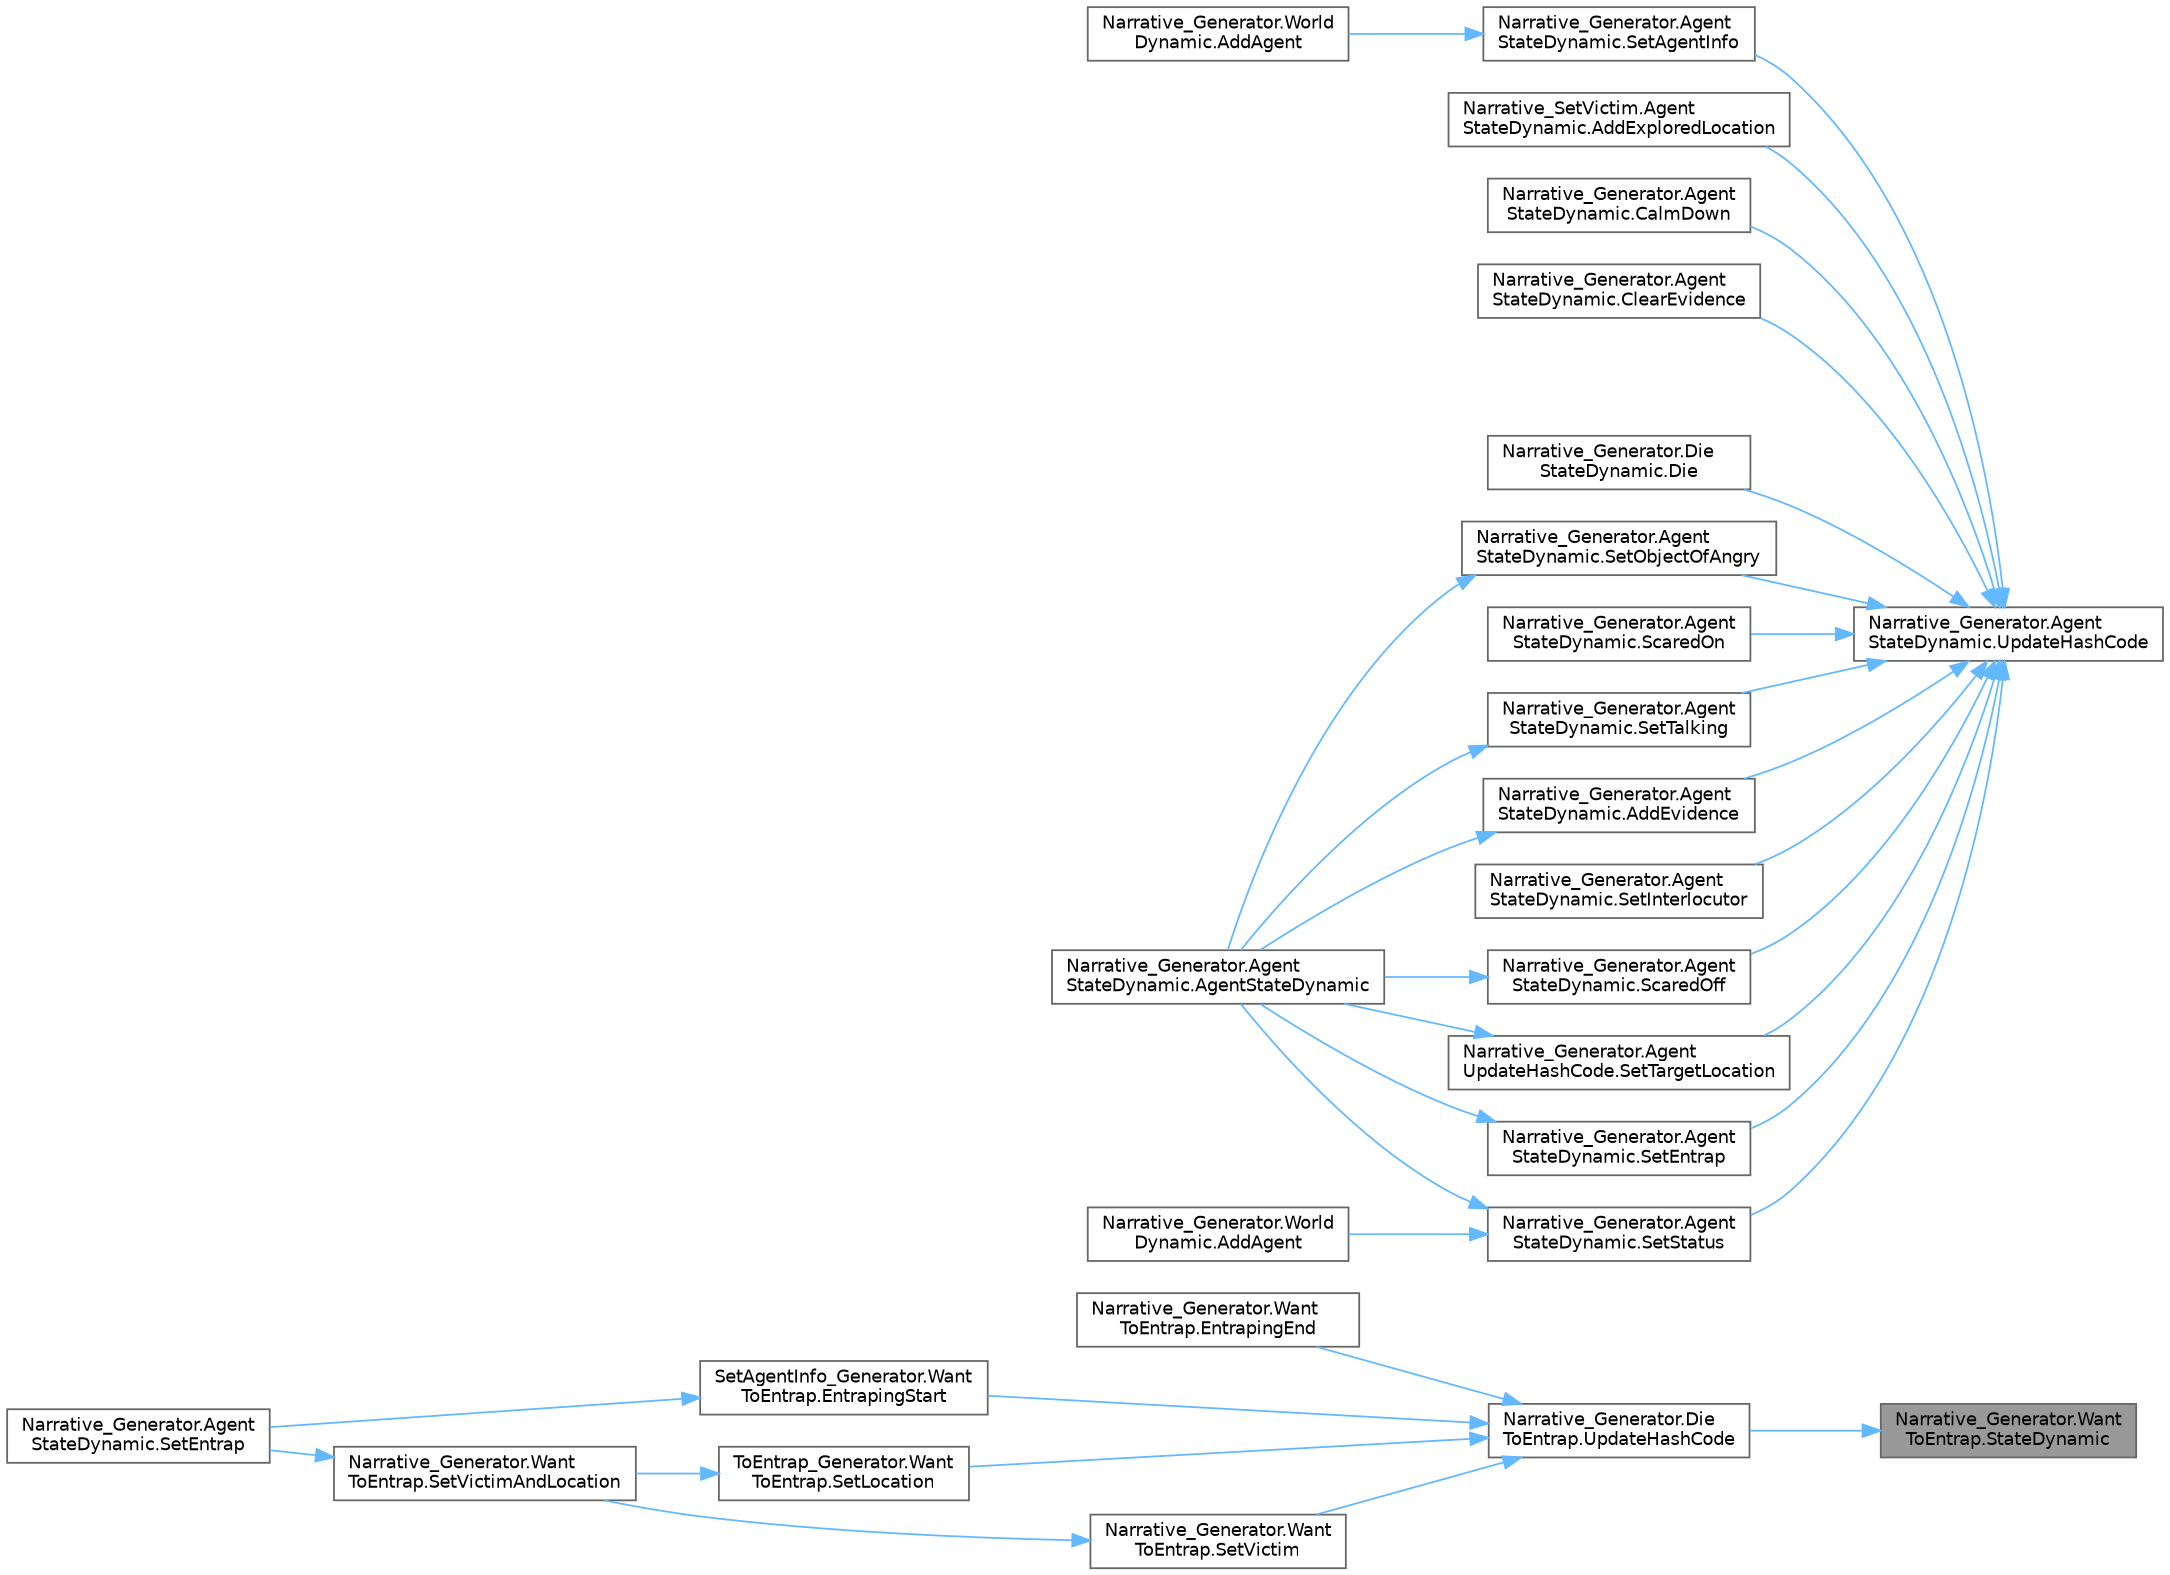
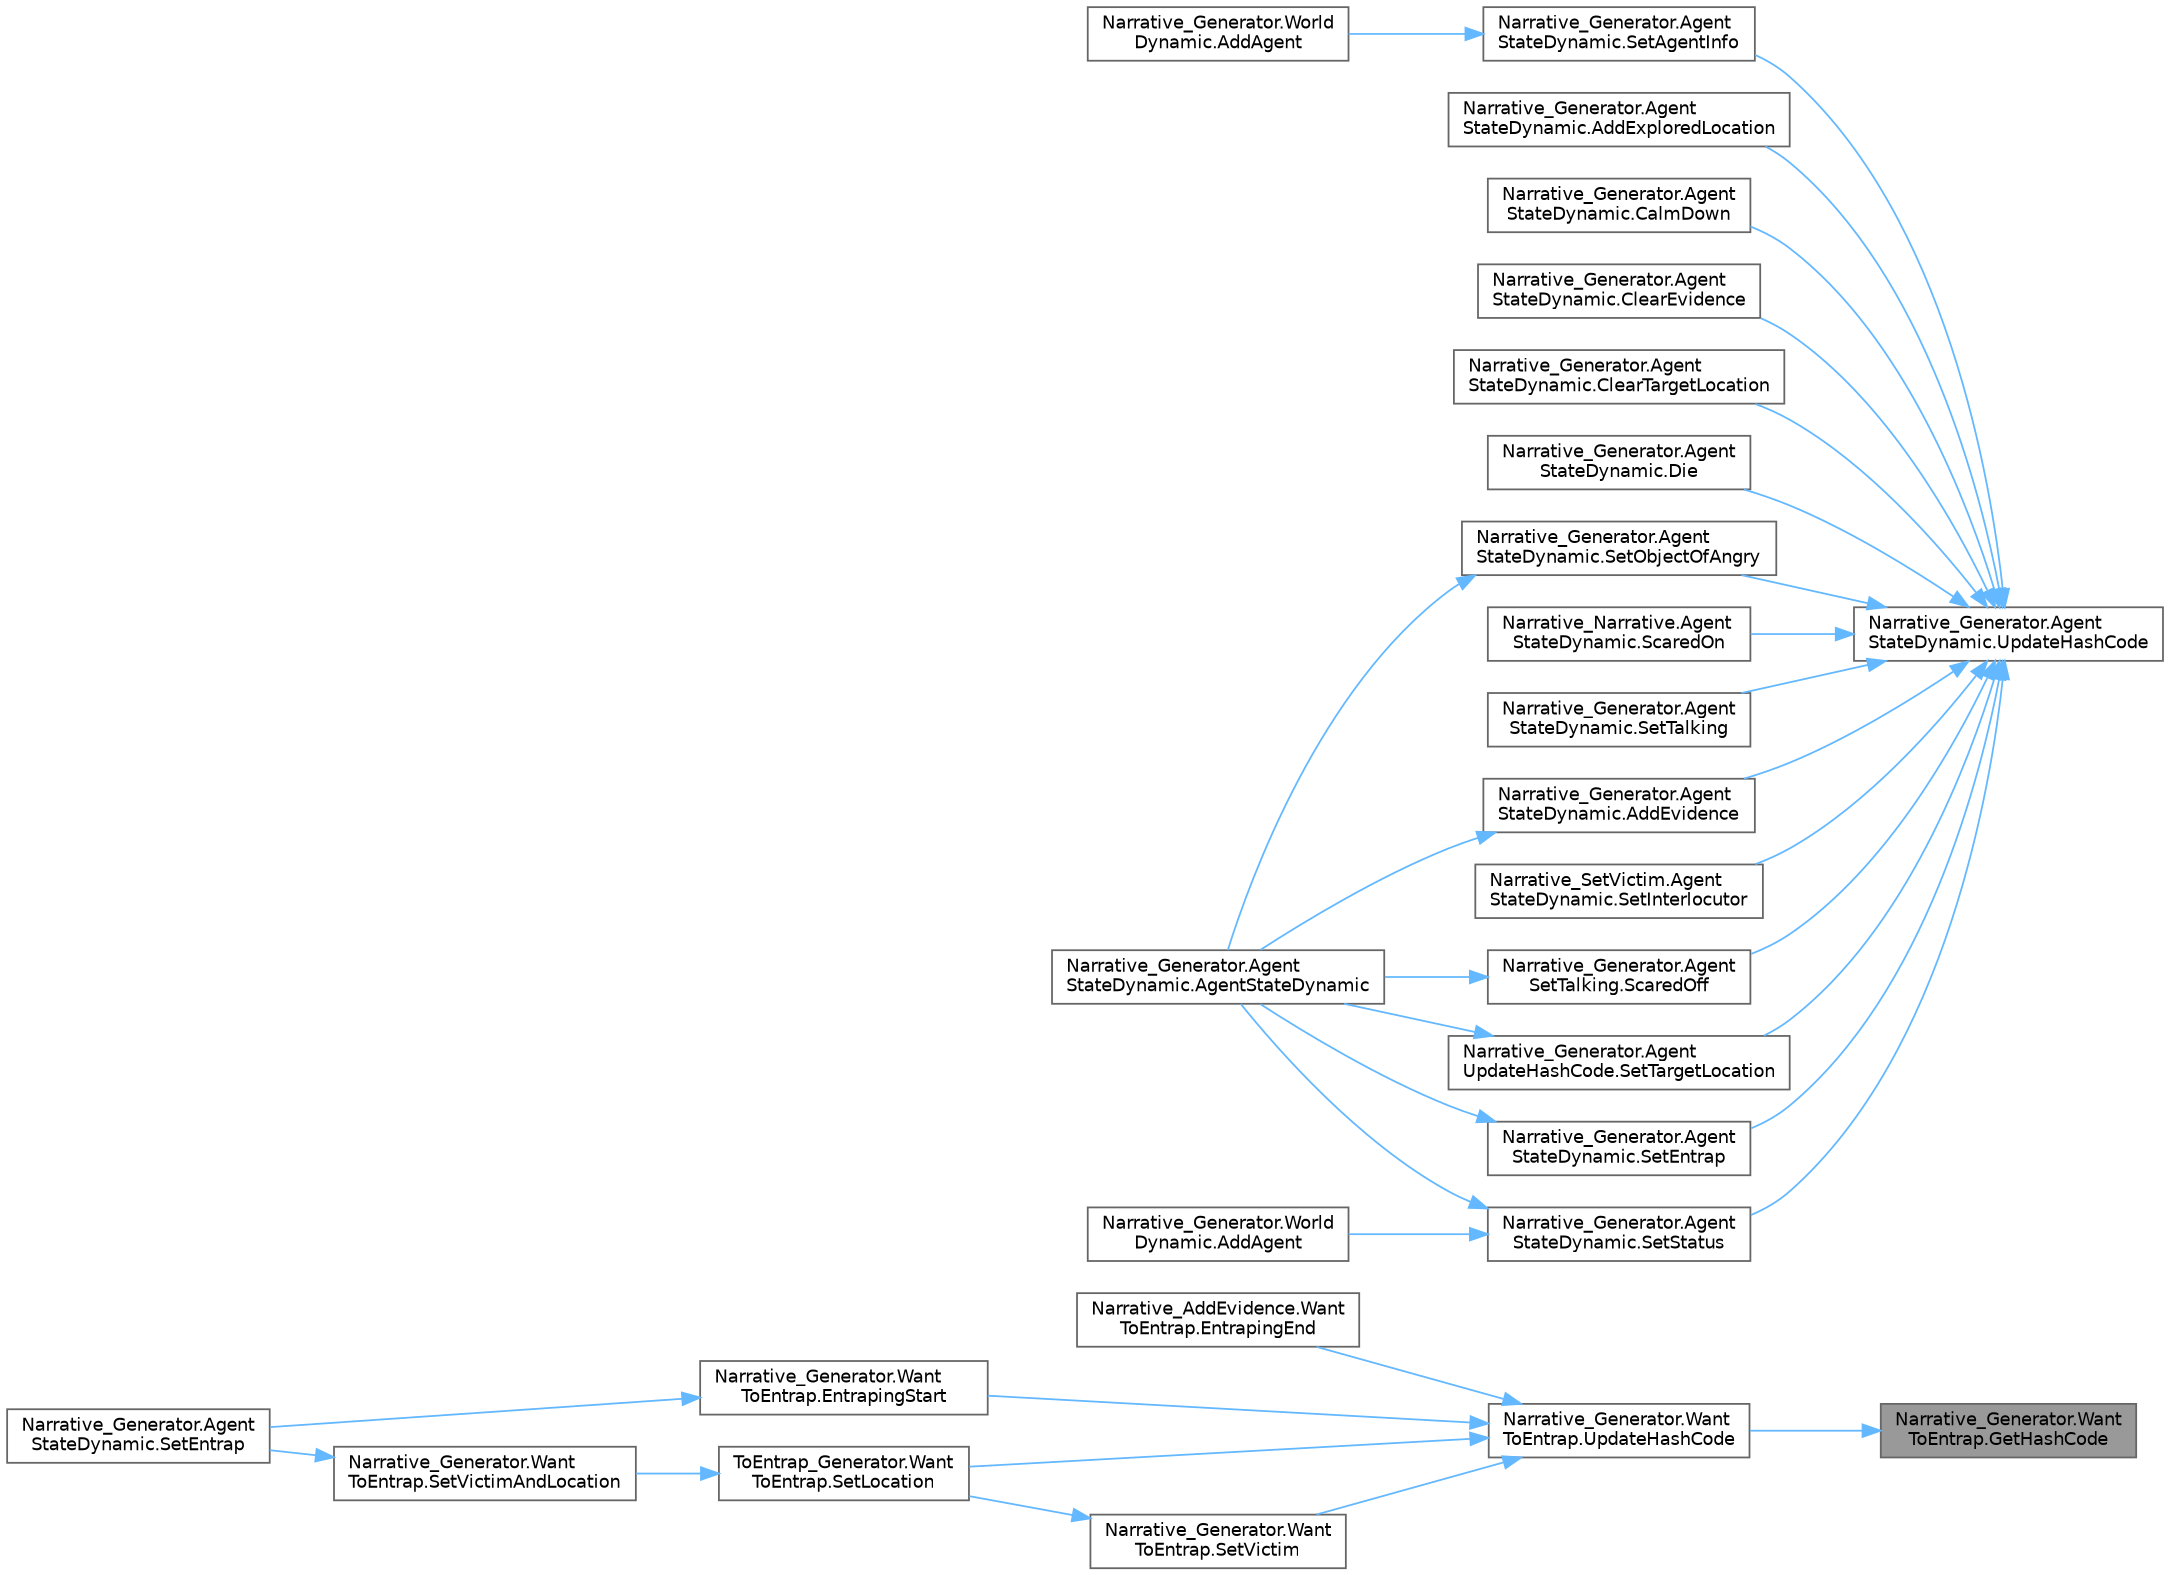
  digraph {
    rankdir=RL
    node [color=grey40 fillcolor=white fontname=Helvetica fontsize=10 shape=box style=filled]
    edge [color=steelblue1 dir=back fontname=Helvetica fontsize=10 labelfontname=Helvetica labelfontsize=10 style=solid]
-   n1 [color=gray40 fillcolor=grey60 fontcolor=black height=0.2 label="Narrative_Generator.Want\lToEntrap.StateDynamic" width=0.4]
-   n2 [height=0.2 label="Narrative_Generator.Die\lToEntrap.UpdateHashCode" width=0.4]
-   n3 [height=0.2 label="Narrative_Generator.Want\lToEntrap.EntrapingEnd" width=0.4]
-   n4 [height=0.2 label="SetAgentInfo_Generator.Want\lToEntrap.EntrapingStart" width=0.4]
+   n1 [color=gray40 fillcolor=grey60 fontcolor=black height=0.2 label="Narrative_Generator.Want\lToEntrap.GetHashCode" width=0.4]
+   n2 [height=0.2 label="Narrative_Generator.Want\lToEntrap.UpdateHashCode" width=0.4]
+   n3 [height=0.2 label="Narrative_AddEvidence.Want\lToEntrap.EntrapingEnd" width=0.4]
+   n4 [height=0.2 label="Narrative_Generator.Want\lToEntrap.EntrapingStart" width=0.4]
    n5 [height=0.2 label="ToEntrap_Generator.Want\lToEntrap.SetLocation" width=0.4]
    n6 [height=0.2 label="Narrative_Generator.Want\lToEntrap.SetVictim" width=0.4]
    n7 [height=0.2 label="Narrative_Generator.Agent\lStateDynamic.UpdateHashCode" width=0.4]
    n8 [height=0.2 label="Narrative_Generator.Agent\lStateDynamic.AddEvidence" width=0.4]
-   n9 [height=0.2 label="Narrative_SetVictim.Agent\lStateDynamic.AddExploredLocation" width=0.4]
+   n9 [height=0.2 label="Narrative_Generator.Agent\lStateDynamic.AddExploredLocation" width=0.4]
    n10 [height=0.2 label="Narrative_Generator.Agent\lStateDynamic.CalmDown" width=0.4]
    n11 [height=0.2 label="Narrative_Generator.Agent\lStateDynamic.ClearEvidence" width=0.4]
-   n13 [height=0.2 label="Narrative_Generator.Die\lStateDynamic.Die" width=0.4]
-   n14 [height=0.2 label="Narrative_Generator.Agent\lStateDynamic.ScaredOff" width=0.4]
-   n15 [height=0.2 label="Narrative_Generator.Agent\lStateDynamic.ScaredOn" width=0.4]
+   n12 [height=0.2 label="Narrative_Generator.Agent\lStateDynamic.ClearTargetLocation" width=0.4]
+   n13 [height=0.2 label="Narrative_Generator.Agent\lStateDynamic.Die" width=0.4]
+   n14 [height=0.2 label="Narrative_Generator.Agent\lSetTalking.ScaredOff" width=0.4]
+   n15 [height=0.2 label="Narrative_Narrative.Agent\lStateDynamic.ScaredOn" width=0.4]
    n16 [height=0.2 label="Narrative_Generator.Agent\lStateDynamic.SetAgentInfo" width=0.4]
    n17 [height=0.2 label="Narrative_Generator.Agent\lStateDynamic.SetEntrap" width=0.4]
-   n18 [height=0.2 label="Narrative_Generator.Agent\lStateDynamic.SetInterlocutor" width=0.4]
+   n18 [height=0.2 label="Narrative_SetVictim.Agent\lStateDynamic.SetInterlocutor" width=0.4]
    n19 [height=0.2 label="Narrative_Generator.Agent\lStateDynamic.SetObjectOfAngry" width=0.4]
    n20 [height=0.2 label="Narrative_Generator.Agent\lStateDynamic.SetStatus" width=0.4]
    n21 [height=0.2 label="Narrative_Generator.Agent\lStateDynamic.SetTalking" width=0.4]
    n22 [height=0.2 label="Narrative_Generator.Agent\lUpdateHashCode.SetTargetLocation" width=0.4]
    n23 [height=0.2 label="Narrative_Generator.Agent\lStateDynamic.AgentStateDynamic" width=0.4]
    n24 [height=0.2 label="Narrative_Generator.World\lDynamic.AddAgent" width=0.4]
    n25 [height=0.2 label="Narrative_Generator.World\lDynamic.AddAgent" width=0.4]
    n26 [height=0.2 label="Narrative_Generator.Agent\lStateDynamic.SetEntrap" width=0.4]
    n27 [height=0.2 label="Narrative_Generator.Want\lToEntrap.SetVictimAndLocation" width=0.4]
    n1 -> n2
    n2 -> n3
    n2 -> n4
    n2 -> n5
    n2 -> n6
    n4 -> n26
    n5 -> n27
-   n6 -> n27
+   n6 -> n5
    n7 -> n8
    n7 -> n9
    n7 -> n10
    n7 -> n11
+   n7 -> n12
    n7 -> n13
    n7 -> n14
    n7 -> n15
    n7 -> n16
    n7 -> n17
    n7 -> n18
    n7 -> n19
    n7 -> n20
    n7 -> n21
    n7 -> n22
    n8 -> n23
    n14 -> n23
    n16 -> n24
    n17 -> n23
    n19 -> n23
    n20 -> n23
    n20 -> n25
-   n21 -> n23
    n22 -> n23
    n27 -> n26
  }
